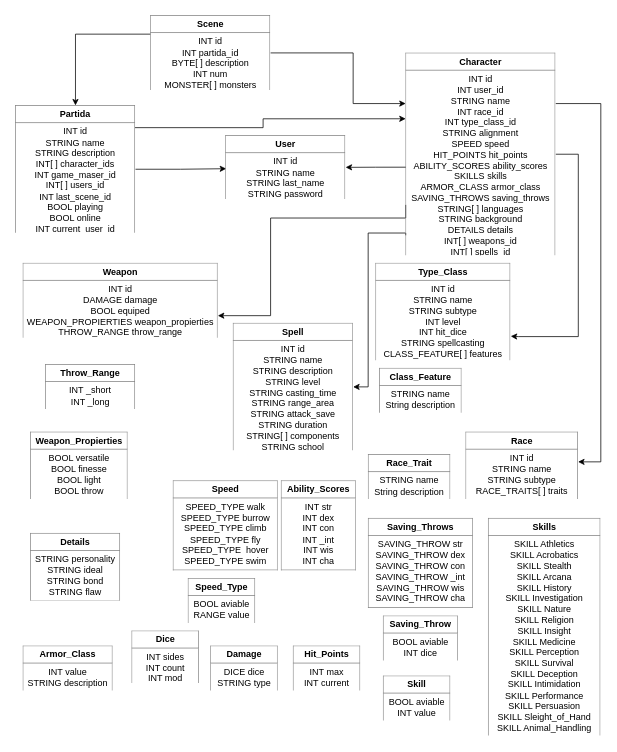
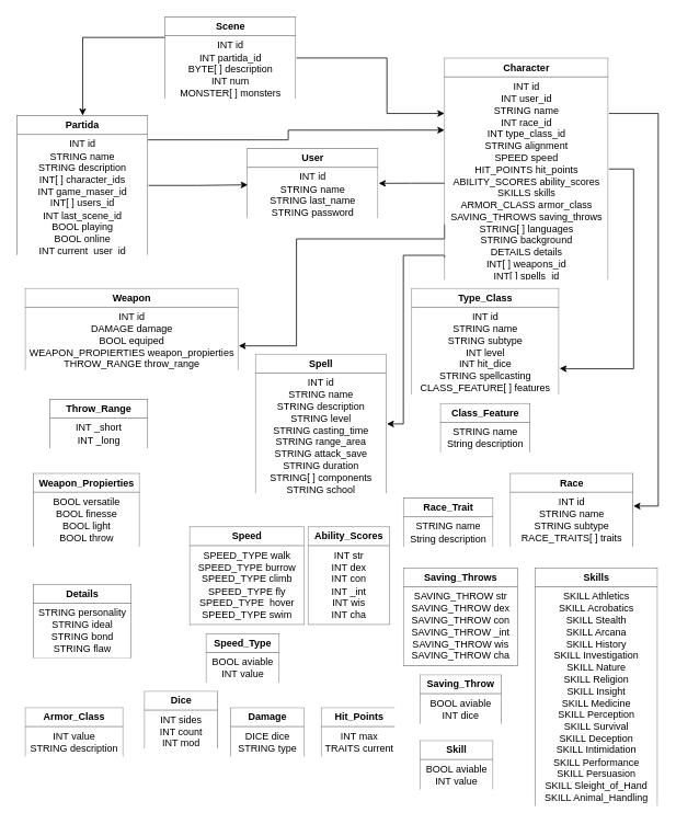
  <mxCell id="0" />
  <mxCell id="1" parent="0" />
  <mxCell id="2" style="edgeStyle=orthogonalEdgeStyle;rounded=0;orthogonalLoop=1;jettySize=auto;html=1;exitX=0.996;exitY=0.174;exitDx=0;exitDy=0;entryX=0;entryY=0.325;entryDx=0;entryDy=0;exitPerimeter=0;entryPerimeter=0;" edge="1" parent="1" source="4" target="10"><mxGeometry relative="1" as="geometry"><Array as="points"><mxPoint x="350" y="170" /><mxPoint x="350" y="158" /></Array></mxGeometry></mxCell>
  <mxCell id="3" style="edgeStyle=orthogonalEdgeStyle;rounded=0;orthogonalLoop=1;jettySize=auto;html=1;exitX=1;exitY=0.5;exitDx=0;exitDy=0;entryX=0.005;entryY=0.521;entryDx=0;entryDy=0;entryPerimeter=0;" edge="1" parent="1" source="4" target="14"><mxGeometry relative="1" as="geometry" /></mxCell>
  <mxCell id="4" value="&lt;table border=&quot;1&quot; width=&quot;100%&quot; height=&quot;100%&quot; cellpadding=&quot;4&quot; style=&quot;width:100%;height:100%;border-collapse:collapse;&quot;&gt;&lt;tbody&gt;&lt;tr&gt;&lt;th align=&quot;center&quot;&gt;&lt;b&gt;Partida&lt;/b&gt;&lt;/th&gt;&lt;/tr&gt;&lt;tr&gt;&lt;td align=&quot;center&quot;&gt;INT id&lt;br&gt;STRING name&lt;br&gt;STRING description&lt;br&gt;INT[ ] character_ids&lt;br&gt;INT game_maser_id&lt;br&gt;INT[ ] users_id&lt;br&gt;INT last_scene_id&lt;br&gt;BOOL playing&lt;br&gt;BOOL online&lt;br&gt;INT current_user_id&lt;br&gt;&lt;/td&gt;&lt;/tr&gt;&lt;tr&gt;&lt;td align=&quot;center&quot;&gt;&lt;br&gt;&lt;/td&gt;&lt;/tr&gt;&lt;/tbody&gt;&lt;/table&gt;" style="text;html=1;strokeColor=none;fillColor=none;overflow=fill;" vertex="1" parent="1"><mxGeometry x="20" y="140" width="160" height="170" as="geometry" /></mxCell>
  <mxCell id="5" style="edgeStyle=orthogonalEdgeStyle;rounded=0;orthogonalLoop=1;jettySize=auto;html=1;exitX=0.002;exitY=0.564;exitDx=0;exitDy=0;entryX=1;entryY=0.5;entryDx=0;entryDy=0;exitPerimeter=0;" edge="1" parent="1" source="10" target="14"><mxGeometry relative="1" as="geometry" /></mxCell>
  <mxCell id="6" style="edgeStyle=orthogonalEdgeStyle;rounded=0;orthogonalLoop=1;jettySize=auto;html=1;exitX=1;exitY=0.5;exitDx=0;exitDy=0;entryX=1;entryY=0.75;entryDx=0;entryDy=0;" edge="1" parent="1" source="10" target="15"><mxGeometry relative="1" as="geometry"><Array as="points"><mxPoint x="770" y="205" /><mxPoint x="770" y="448" /><mxPoint x="690" y="448" /></Array></mxGeometry></mxCell>
  <mxCell id="7" style="edgeStyle=orthogonalEdgeStyle;rounded=0;orthogonalLoop=1;jettySize=auto;html=1;exitX=1;exitY=0.25;exitDx=0;exitDy=0;entryX=0.998;entryY=0.449;entryDx=0;entryDy=0;entryPerimeter=0;" edge="1" parent="1" source="10" target="16"><mxGeometry relative="1" as="geometry"><Array as="points"><mxPoint x="800" y="138" /><mxPoint x="800" y="615" /><mxPoint x="770" y="615" /></Array></mxGeometry></mxCell>
  <mxCell id="8" style="edgeStyle=orthogonalEdgeStyle;rounded=0;orthogonalLoop=1;jettySize=auto;html=1;exitX=0;exitY=0.9;exitDx=0;exitDy=0;entryX=1;entryY=0.5;entryDx=0;entryDy=0;exitPerimeter=0;" edge="1" parent="1" source="10" target="17"><mxGeometry relative="1" as="geometry"><Array as="points"><mxPoint x="540" y="310" /><mxPoint x="490" y="310" /><mxPoint x="490" y="515" /></Array></mxGeometry></mxCell>
  <mxCell id="9" style="edgeStyle=orthogonalEdgeStyle;rounded=0;orthogonalLoop=1;jettySize=auto;html=1;exitX=0;exitY=0.75;exitDx=0;exitDy=0;entryX=0.999;entryY=0.701;entryDx=0;entryDy=0;entryPerimeter=0;" edge="1" parent="1" source="10" target="18"><mxGeometry relative="1" as="geometry"><Array as="points"><mxPoint x="540" y="290" /><mxPoint x="360" y="290" /><mxPoint x="360" y="420" /><mxPoint x="290" y="420" /></Array></mxGeometry></mxCell>
  <mxCell id="10" value="&lt;table border=&quot;1&quot; width=&quot;100%&quot; height=&quot;100%&quot; cellpadding=&quot;4&quot; style=&quot;width:100%;height:100%;border-collapse:collapse;&quot;&gt;&lt;tbody&gt;&lt;tr&gt;&lt;th align=&quot;center&quot;&gt;&lt;b&gt;Character&lt;/b&gt;&lt;/th&gt;&lt;/tr&gt;&lt;tr&gt;&lt;td align=&quot;center&quot;&gt;INT id&lt;br&gt;INT user_id&lt;br&gt;STRING name&lt;br&gt;INT race_id&lt;br&gt;INT type_class_id&lt;br&gt;STRING alignment&lt;br&gt;SPEED speed&lt;br&gt;HIT_POINTS hit_points&lt;br&gt;ABILITY_SCORES ability_scores&lt;br&gt;SKILLS skills&lt;br&gt;ARMOR_CLASS armor_class&lt;br&gt;SAVING_THROWS saving_throws&lt;br&gt;STRING[ ] languages&lt;br&gt;STRING background&lt;br&gt;DETAILS details&lt;br&gt;INT[ ] weapons_id&lt;br&gt;INT[ ] spells_id&lt;/td&gt;&lt;/tr&gt;&lt;tr&gt;&lt;td align=&quot;center&quot;&gt;&lt;br&gt;&lt;/td&gt;&lt;/tr&gt;&lt;/tbody&gt;&lt;/table&gt;" style="text;html=1;strokeColor=none;fillColor=none;overflow=fill;" vertex="1" parent="1"><mxGeometry x="540" y="70" width="200" height="270" as="geometry" /></mxCell>
  <mxCell id="11" style="edgeStyle=orthogonalEdgeStyle;rounded=0;orthogonalLoop=1;jettySize=auto;html=1;exitX=1;exitY=0.5;exitDx=0;exitDy=0;entryX=0;entryY=0.25;entryDx=0;entryDy=0;" edge="1" parent="1" source="13" target="10"><mxGeometry relative="1" as="geometry"><Array as="points"><mxPoint x="470" y="70" /><mxPoint x="470" y="138" /></Array></mxGeometry></mxCell>
  <mxCell id="12" style="edgeStyle=orthogonalEdgeStyle;rounded=0;orthogonalLoop=1;jettySize=auto;html=1;exitX=0;exitY=0.25;exitDx=0;exitDy=0;entryX=0.5;entryY=0;entryDx=0;entryDy=0;" edge="1" parent="1" source="13" target="4"><mxGeometry relative="1" as="geometry" /></mxCell>
  <mxCell id="13" value="&lt;table border=&quot;1&quot; width=&quot;100%&quot; height=&quot;100%&quot; cellpadding=&quot;4&quot; style=&quot;width:100%;height:100%;border-collapse:collapse;&quot;&gt;&lt;tbody&gt;&lt;tr&gt;&lt;th align=&quot;center&quot;&gt;&lt;b&gt;Scene&lt;/b&gt;&lt;/th&gt;&lt;/tr&gt;&lt;tr&gt;&lt;td align=&quot;center&quot;&gt;INT id&lt;br&gt;INT partida_id&lt;br&gt;BYTE[ ] description&lt;br&gt;INT num&lt;br&gt;MONSTER[ ] monsters&lt;br&gt;&lt;/td&gt;&lt;/tr&gt;&lt;tr&gt;&lt;td align=&quot;center&quot;&gt;&lt;br&gt;&lt;/td&gt;&lt;/tr&gt;&lt;/tbody&gt;&lt;/table&gt;" style="text;html=1;strokeColor=none;fillColor=none;overflow=fill;" vertex="1" parent="1"><mxGeometry x="200" y="20" width="160" height="100" as="geometry" /></mxCell>
  <mxCell id="14" value="&lt;table border=&quot;1&quot; width=&quot;100%&quot; height=&quot;100%&quot; cellpadding=&quot;4&quot; style=&quot;width:100%;height:100%;border-collapse:collapse;&quot;&gt;&lt;tbody&gt;&lt;tr&gt;&lt;th align=&quot;center&quot;&gt;&lt;b&gt;User&lt;/b&gt;&lt;/th&gt;&lt;/tr&gt;&lt;tr&gt;&lt;td align=&quot;center&quot;&gt;INT id&lt;br&gt;STRING name&lt;br&gt;STRING last_name&lt;br&gt;STRING password&lt;br&gt;&lt;/td&gt;&lt;/tr&gt;&lt;tr&gt;&lt;td align=&quot;center&quot;&gt;&lt;br&gt;&lt;/td&gt;&lt;/tr&gt;&lt;/tbody&gt;&lt;/table&gt;" style="text;html=1;strokeColor=none;fillColor=none;overflow=fill;" vertex="1" parent="1"><mxGeometry x="300" y="180" width="160" height="85" as="geometry" /></mxCell>
  <mxCell id="15" value="&lt;table border=&quot;1&quot; width=&quot;100%&quot; height=&quot;100%&quot; cellpadding=&quot;4&quot; style=&quot;width:100%;height:100%;border-collapse:collapse;&quot;&gt;&lt;tbody&gt;&lt;tr&gt;&lt;th align=&quot;center&quot;&gt;Type_Class&lt;/th&gt;&lt;/tr&gt;&lt;tr&gt;&lt;td align=&quot;center&quot;&gt;INT id&lt;br&gt;STRING name&lt;br&gt;STRING subtype&lt;br&gt;INT level&lt;br&gt;INT hit_dice&lt;br&gt;STRING spellcasting&lt;br&gt;CLASS_FEATURE[ ] features&lt;/td&gt;&lt;/tr&gt;&lt;tr&gt;&lt;td align=&quot;center&quot;&gt;&lt;br&gt;&lt;/td&gt;&lt;/tr&gt;&lt;/tbody&gt;&lt;/table&gt;" style="text;html=1;strokeColor=none;fillColor=none;overflow=fill;" vertex="1" parent="1"><mxGeometry x="500" y="350" width="180" height="130" as="geometry" /></mxCell>
  <mxCell id="16" value="&lt;table border=&quot;1&quot; width=&quot;100%&quot; height=&quot;100%&quot; cellpadding=&quot;4&quot; style=&quot;width:100%;height:100%;border-collapse:collapse;&quot;&gt;&lt;tbody&gt;&lt;tr&gt;&lt;th align=&quot;center&quot;&gt;Race&lt;/th&gt;&lt;/tr&gt;&lt;tr&gt;&lt;td align=&quot;center&quot;&gt;INT id&lt;br&gt;STRING name&lt;br&gt;STRING subtype&lt;br&gt;RACE_TRAITS[ ] traits&lt;/td&gt;&lt;/tr&gt;&lt;tr&gt;&lt;td align=&quot;center&quot;&gt;&lt;br&gt;&lt;/td&gt;&lt;/tr&gt;&lt;/tbody&gt;&lt;/table&gt;" style="text;html=1;strokeColor=none;fillColor=none;overflow=fill;" vertex="1" parent="1"><mxGeometry x="620" y="574.5" width="150" height="90" as="geometry" /></mxCell>
  <mxCell id="17" value="&lt;table border=&quot;1&quot; width=&quot;100%&quot; height=&quot;100%&quot; cellpadding=&quot;4&quot; style=&quot;width:100%;height:100%;border-collapse:collapse;&quot;&gt;&lt;tbody&gt;&lt;tr&gt;&lt;th align=&quot;center&quot;&gt;&lt;b&gt;Spell&lt;/b&gt;&lt;/th&gt;&lt;/tr&gt;&lt;tr&gt;&lt;td align=&quot;center&quot;&gt;INT id&lt;br&gt;STRING name&lt;br&gt;STRING description&lt;br&gt;STRING&amp;nbsp;level&lt;br&gt;STRING casting_time&lt;br&gt;STRING&amp;nbsp;range_area&lt;br&gt;STRING attack_save&lt;br&gt;STRING duration&lt;br&gt;STRING[ ] components&lt;br&gt;STRING school&lt;br&gt;&lt;/td&gt;&lt;/tr&gt;&lt;tr&gt;&lt;td align=&quot;center&quot;&gt;&lt;br&gt;&lt;/td&gt;&lt;/tr&gt;&lt;/tbody&gt;&lt;/table&gt;" style="text;html=1;strokeColor=none;fillColor=none;overflow=fill;" vertex="1" parent="1"><mxGeometry x="310" y="430" width="160" height="170" as="geometry" /></mxCell>
  <mxCell id="18" value="&lt;table border=&quot;1&quot; width=&quot;100%&quot; height=&quot;100%&quot; cellpadding=&quot;4&quot; style=&quot;width:100%;height:100%;border-collapse:collapse;&quot;&gt;&lt;tbody&gt;&lt;tr&gt;&lt;th align=&quot;center&quot;&gt;Weapon&lt;/th&gt;&lt;/tr&gt;&lt;tr&gt;&lt;td align=&quot;center&quot;&gt;INT id&lt;br&gt;DAMAGE damage&lt;br&gt;BOOL equiped&lt;br&gt;WEAPON_PROPIERTIES weapon_propierties&lt;br&gt;THROW_RANGE throw_range&lt;br&gt;&lt;/td&gt;&lt;/tr&gt;&lt;tr&gt;&lt;td align=&quot;center&quot;&gt;&lt;br&gt;&lt;/td&gt;&lt;/tr&gt;&lt;/tbody&gt;&lt;/table&gt;" style="text;html=1;strokeColor=none;fillColor=none;overflow=fill;" vertex="1" parent="1"><mxGeometry x="30" y="350" width="260" height="100" as="geometry" /></mxCell>
  <mxCell id="19" value="&lt;table border=&quot;1&quot; width=&quot;100%&quot; height=&quot;100%&quot; cellpadding=&quot;4&quot; style=&quot;width:100%;height:100%;border-collapse:collapse;&quot;&gt;&lt;tbody&gt;&lt;tr&gt;&lt;th align=&quot;center&quot;&gt;Saving_Throws&lt;/th&gt;&lt;/tr&gt;&lt;tr&gt;&lt;td align=&quot;center&quot;&gt;SAVING_THROW str&lt;br&gt;SAVING_THROW dex&lt;br&gt;SAVING_THROW con&lt;br&gt;SAVING_THROW _int&lt;br&gt;SAVING_THROW wis&lt;br&gt;SAVING_THROW cha&lt;br&gt;&lt;/td&gt;&lt;/tr&gt;&lt;tr&gt;&lt;td align=&quot;center&quot;&gt;&lt;br&gt;&lt;/td&gt;&lt;/tr&gt;&lt;/tbody&gt;&lt;/table&gt;" style="text;html=1;strokeColor=none;fillColor=none;overflow=fill;" vertex="1" parent="1"><mxGeometry x="490" y="690" width="140" height="120" as="geometry" /></mxCell>
  <mxCell id="20" value="&lt;table border=&quot;1&quot; width=&quot;100%&quot; height=&quot;100%&quot; cellpadding=&quot;4&quot; style=&quot;width:100%;height:100%;border-collapse:collapse;&quot;&gt;&lt;tbody&gt;&lt;tr&gt;&lt;th align=&quot;center&quot;&gt;Skills&lt;/th&gt;&lt;/tr&gt;&lt;tr&gt;&lt;td align=&quot;center&quot;&gt;SKILL Athletics&lt;br&gt;SKILL Acrobatics&lt;br&gt;SKILL Stealth&lt;br&gt;SKILL Arcana&lt;br&gt;SKILL History&lt;br&gt;SKILL Investigation&lt;br&gt;SKILL Nature&lt;br&gt;SKILL Religion&lt;br&gt;SKILL Insight&lt;br&gt;SKILL Medicine&lt;br&gt;SKILL Perception&lt;br&gt;SKILL Survival&lt;br&gt;SKILL Deception&lt;br&gt;SKILL Intimidation&lt;br&gt;SKILL Performance&lt;br&gt;SKILL Persuasion&lt;br&gt;SKILL Sleight_of_Hand&lt;br&gt;SKILL Animal_Handling&lt;br&gt;&lt;/td&gt;&lt;/tr&gt;&lt;tr&gt;&lt;td align=&quot;center&quot;&gt;&lt;br&gt;&lt;/td&gt;&lt;/tr&gt;&lt;/tbody&gt;&lt;/table&gt;" style="text;html=1;strokeColor=none;fillColor=none;overflow=fill;" vertex="1" parent="1"><mxGeometry x="650" y="690" width="150" height="290" as="geometry" /></mxCell>
  <mxCell id="21" value="&lt;table border=&quot;1&quot; width=&quot;100%&quot; height=&quot;100%&quot; cellpadding=&quot;4&quot; style=&quot;width:100%;height:100%;border-collapse:collapse;&quot;&gt;&lt;tbody&gt;&lt;tr&gt;&lt;th align=&quot;center&quot;&gt;Skill&lt;/th&gt;&lt;/tr&gt;&lt;tr&gt;&lt;td align=&quot;center&quot;&gt;BOOL aviable&lt;br&gt;INT&amp;nbsp;value&lt;/td&gt;&lt;/tr&gt;&lt;/tbody&gt;&lt;/table&gt;" style="text;html=1;strokeColor=none;fillColor=none;overflow=fill;" vertex="1" parent="1"><mxGeometry x="510" y="900" width="90" height="60" as="geometry" /></mxCell>
  <mxCell id="22" value="&lt;table border=&quot;1&quot; width=&quot;100%&quot; height=&quot;100%&quot; cellpadding=&quot;4&quot; style=&quot;width:100%;height:100%;border-collapse:collapse;&quot;&gt;&lt;tbody&gt;&lt;tr&gt;&lt;th align=&quot;center&quot;&gt;Saving_Throw&lt;br&gt;&lt;/th&gt;&lt;/tr&gt;&lt;tr&gt;&lt;td align=&quot;center&quot;&gt;BOOL aviable&lt;br&gt;INT&amp;nbsp;dice&lt;/td&gt;&lt;/tr&gt;&lt;/tbody&gt;&lt;/table&gt;" style="text;html=1;strokeColor=none;fillColor=none;overflow=fill;" vertex="1" parent="1"><mxGeometry x="510" y="820" width="100" height="60" as="geometry" /></mxCell>
  <mxCell id="23" value="&lt;table border=&quot;1&quot; width=&quot;100%&quot; height=&quot;100%&quot; cellpadding=&quot;4&quot; style=&quot;width:100%;height:100%;border-collapse:collapse;&quot;&gt;&lt;tbody&gt;&lt;tr&gt;&lt;th align=&quot;center&quot;&gt;Ability_Scores&lt;/th&gt;&lt;/tr&gt;&lt;tr&gt;&lt;td align=&quot;center&quot;&gt;INT str&lt;br&gt;INT dex&lt;br&gt;INT con&lt;br&gt;INT _int&lt;br&gt;INT wis&lt;br&gt;INT cha&lt;br&gt;&lt;/td&gt;&lt;/tr&gt;&lt;tr&gt;&lt;td align=&quot;center&quot;&gt;&lt;br&gt;&lt;/td&gt;&lt;/tr&gt;&lt;/tbody&gt;&lt;/table&gt;" style="text;html=1;strokeColor=none;fillColor=none;overflow=fill;" vertex="1" parent="1"><mxGeometry x="374" y="640" width="100" height="120" as="geometry" /></mxCell>
  <mxCell id="24" value="&lt;table border=&quot;1&quot; width=&quot;100%&quot; height=&quot;100%&quot; cellpadding=&quot;4&quot; style=&quot;width:100%;height:100%;border-collapse:collapse;&quot;&gt;&lt;tbody&gt;&lt;tr&gt;&lt;th align=&quot;center&quot;&gt;Race_Trait&lt;/th&gt;&lt;/tr&gt;&lt;tr&gt;&lt;td align=&quot;center&quot;&gt;STRING name&lt;br&gt;String description&lt;/td&gt;&lt;/tr&gt;&lt;/tbody&gt;&lt;/table&gt;" style="text;html=1;strokeColor=none;fillColor=none;overflow=fill;" vertex="1" parent="1"><mxGeometry x="490" y="604.5" width="110" height="60" as="geometry" /></mxCell>
- <mxCell id="25" value="&lt;table border=&quot;1&quot; width=&quot;100%&quot; height=&quot;100%&quot; cellpadding=&quot;4&quot; style=&quot;width:100%;height:100%;border-collapse:collapse;&quot;&gt;&lt;tbody&gt;&lt;tr&gt;&lt;th align=&quot;center&quot;&gt;Class_Feature&lt;br&gt;&lt;/th&gt;&lt;/tr&gt;&lt;tr&gt;&lt;td align=&quot;center&quot;&gt;STRING name&lt;br&gt;String description&lt;/td&gt;&lt;/tr&gt;&lt;/tbody&gt;&lt;/table&gt;" style="text;html=1;strokeColor=none;fillColor=none;overflow=fill;" vertex="1" parent="1"><mxGeometry x="505" y="490" width="110" height="60" as="geometry" /></mxCell>
+ <mxCell id="25" value="&lt;table border=&quot;1&quot; width=&quot;100%&quot; height=&quot;100%&quot; cellpadding=&quot;4&quot; style=&quot;width:100%;height:100%;border-collapse:collapse;&quot;&gt;&lt;tbody&gt;&lt;tr&gt;&lt;th align=&quot;center&quot;&gt;Class_Feature&lt;br&gt;&lt;/th&gt;&lt;/tr&gt;&lt;tr&gt;&lt;td align=&quot;center&quot;&gt;STRING name&lt;br&gt;String description&lt;/td&gt;&lt;/tr&gt;&lt;/tbody&gt;&lt;/table&gt;" style="text;html=1;strokeColor=none;fillColor=none;overflow=fill;" vertex="1" parent="1"><mxGeometry x="535" y="490" width="110" height="60" as="geometry" /></mxCell>
  <mxCell id="26" value="&lt;table border=&quot;1&quot; width=&quot;100%&quot; height=&quot;100%&quot; cellpadding=&quot;4&quot; style=&quot;width:100%;height:100%;border-collapse:collapse;&quot;&gt;&lt;tbody&gt;&lt;tr&gt;&lt;th align=&quot;center&quot;&gt;Speed&lt;/th&gt;&lt;/tr&gt;&lt;tr&gt;&lt;td align=&quot;center&quot;&gt;SPEED_TYPE walk&lt;br&gt;SPEED_TYPE burrow&lt;br&gt;SPEED_TYPE&amp;nbsp;climb&lt;br&gt;SPEED_TYPE&amp;nbsp;fly&lt;br&gt;SPEED_TYPE&amp;nbsp;&amp;nbsp;hover&lt;br&gt;SPEED_TYPE&amp;nbsp;swim&lt;br&gt;&lt;/td&gt;&lt;/tr&gt;&lt;tr&gt;&lt;td align=&quot;center&quot;&gt;&lt;br&gt;&lt;/td&gt;&lt;/tr&gt;&lt;/tbody&gt;&lt;/table&gt;" style="text;html=1;strokeColor=none;fillColor=none;overflow=fill;" vertex="1" parent="1"><mxGeometry x="230" y="640" width="140" height="120" as="geometry" /></mxCell>
- <mxCell id="27" value="&lt;table border=&quot;1&quot; width=&quot;100%&quot; height=&quot;100%&quot; cellpadding=&quot;4&quot; style=&quot;width:100%;height:100%;border-collapse:collapse;&quot;&gt;&lt;tbody&gt;&lt;tr&gt;&lt;th align=&quot;center&quot;&gt;Speed_Type&lt;br&gt;&lt;/th&gt;&lt;/tr&gt;&lt;tr&gt;&lt;td align=&quot;center&quot;&gt;BOOL aviable&lt;br&gt;RANGE&amp;nbsp;value&lt;/td&gt;&lt;/tr&gt;&lt;/tbody&gt;&lt;/table&gt;" style="text;html=1;strokeColor=none;fillColor=none;overflow=fill;" vertex="1" parent="1"><mxGeometry x="250" y="770" width="90" height="60" as="geometry" /></mxCell>
- <mxCell id="28" value="&lt;table border=&quot;1&quot; width=&quot;100%&quot; height=&quot;100%&quot; cellpadding=&quot;4&quot; style=&quot;width:100%;height:100%;border-collapse:collapse;&quot;&gt;&lt;tbody&gt;&lt;tr&gt;&lt;th align=&quot;center&quot;&gt;Hit_Points&lt;br&gt;&lt;/th&gt;&lt;/tr&gt;&lt;tr&gt;&lt;td align=&quot;center&quot;&gt;INT max&lt;br&gt;INT&amp;nbsp;current&lt;/td&gt;&lt;/tr&gt;&lt;/tbody&gt;&lt;/table&gt;" style="text;html=1;strokeColor=none;fillColor=none;overflow=fill;" vertex="1" parent="1"><mxGeometry x="390" y="860" width="90" height="60" as="geometry" /></mxCell>
+ <mxCell id="27" value="&lt;table border=&quot;1&quot; width=&quot;100%&quot; height=&quot;100%&quot; cellpadding=&quot;4&quot; style=&quot;width:100%;height:100%;border-collapse:collapse;&quot;&gt;&lt;tbody&gt;&lt;tr&gt;&lt;th align=&quot;center&quot;&gt;Speed_Type&lt;br&gt;&lt;/th&gt;&lt;/tr&gt;&lt;tr&gt;&lt;td align=&quot;center&quot;&gt;BOOL aviable&lt;br&gt;INT&amp;nbsp;value&lt;/td&gt;&lt;/tr&gt;&lt;/tbody&gt;&lt;/table&gt;" style="text;html=1;strokeColor=none;fillColor=none;overflow=fill;" vertex="1" parent="1"><mxGeometry x="250" y="770" width="90" height="60" as="geometry" /></mxCell>
+ <mxCell id="28" value="&lt;table border=&quot;1&quot; width=&quot;100%&quot; height=&quot;100%&quot; cellpadding=&quot;4&quot; style=&quot;width:100%;height:100%;border-collapse:collapse;&quot;&gt;&lt;tbody&gt;&lt;tr&gt;&lt;th align=&quot;center&quot;&gt;Hit_Points&lt;br&gt;&lt;/th&gt;&lt;/tr&gt;&lt;tr&gt;&lt;td align=&quot;center&quot;&gt;INT max&lt;br&gt;TRAITS&amp;nbsp;current&lt;/td&gt;&lt;/tr&gt;&lt;/tbody&gt;&lt;/table&gt;" style="text;html=1;strokeColor=none;fillColor=none;overflow=fill;" vertex="1" parent="1"><mxGeometry x="390" y="860" width="90" height="60" as="geometry" /></mxCell>
  <mxCell id="29" value="&lt;table border=&quot;1&quot; width=&quot;100%&quot; height=&quot;100%&quot; cellpadding=&quot;4&quot; style=&quot;width:100%;height:100%;border-collapse:collapse;&quot;&gt;&lt;tbody&gt;&lt;tr&gt;&lt;th align=&quot;center&quot;&gt;Damage&lt;br&gt;&lt;/th&gt;&lt;/tr&gt;&lt;tr&gt;&lt;td align=&quot;center&quot;&gt;DICE dice&lt;br&gt;STRING type&lt;/td&gt;&lt;/tr&gt;&lt;/tbody&gt;&lt;/table&gt;" style="text;html=1;strokeColor=none;fillColor=none;overflow=fill;" vertex="1" parent="1"><mxGeometry x="280" y="860" width="90" height="60" as="geometry" /></mxCell>
  <mxCell id="30" value="&lt;table border=&quot;1&quot; width=&quot;100%&quot; height=&quot;100%&quot; cellpadding=&quot;4&quot; style=&quot;width:100%;height:100%;border-collapse:collapse;&quot;&gt;&lt;tbody&gt;&lt;tr&gt;&lt;th align=&quot;center&quot;&gt;Dice&lt;br&gt;&lt;/th&gt;&lt;/tr&gt;&lt;tr&gt;&lt;td align=&quot;center&quot;&gt;INT sides&lt;br&gt;INT count&lt;br&gt;INT mod&lt;br&gt;&lt;/td&gt;&lt;/tr&gt;&lt;/tbody&gt;&lt;/table&gt;" style="text;html=1;strokeColor=none;fillColor=none;overflow=fill;" vertex="1" parent="1"><mxGeometry x="175" y="840" width="90" height="70" as="geometry" /></mxCell>
  <mxCell id="31" value="&lt;table border=&quot;1&quot; width=&quot;100%&quot; height=&quot;100%&quot; cellpadding=&quot;4&quot; style=&quot;width:100%;height:100%;border-collapse:collapse;&quot;&gt;&lt;tbody&gt;&lt;tr&gt;&lt;th align=&quot;center&quot;&gt;Armor_Class&lt;/th&gt;&lt;/tr&gt;&lt;tr&gt;&lt;td align=&quot;center&quot;&gt;INT&amp;nbsp;value&lt;br&gt;STRING description&lt;br&gt;&lt;/td&gt;&lt;/tr&gt;&lt;/tbody&gt;&lt;/table&gt;" style="text;html=1;strokeColor=none;fillColor=none;overflow=fill;" vertex="1" parent="1"><mxGeometry x="30" y="860" width="120" height="60" as="geometry" /></mxCell>
  <mxCell id="32" value="&lt;table border=&quot;1&quot; width=&quot;100%&quot; height=&quot;100%&quot; cellpadding=&quot;4&quot; style=&quot;width:100%;height:100%;border-collapse:collapse;&quot;&gt;&lt;tbody&gt;&lt;tr&gt;&lt;th align=&quot;center&quot;&gt;Weapon_Propierties&lt;/th&gt;&lt;/tr&gt;&lt;tr&gt;&lt;td align=&quot;center&quot;&gt;BOOL versatile&lt;br&gt;BOOL finesse&lt;br&gt;BOOL light&lt;br&gt;BOOL throw&lt;br&gt;&lt;/td&gt;&lt;/tr&gt;&lt;/tbody&gt;&lt;/table&gt;" style="text;html=1;strokeColor=none;fillColor=none;overflow=fill;" vertex="1" parent="1"><mxGeometry x="40" y="575" width="130" height="90" as="geometry" /></mxCell>
  <mxCell id="33" value="&lt;table border=&quot;1&quot; width=&quot;100%&quot; height=&quot;100%&quot; cellpadding=&quot;4&quot; style=&quot;width:100%;height:100%;border-collapse:collapse;&quot;&gt;&lt;tbody&gt;&lt;tr&gt;&lt;th align=&quot;center&quot;&gt;Details&lt;/th&gt;&lt;/tr&gt;&lt;tr&gt;&lt;td align=&quot;center&quot;&gt;STRING personality&lt;br&gt;STRING ideal&lt;br&gt;STRING bond&lt;br&gt;STRING flaw&lt;br&gt;&lt;/td&gt;&lt;/tr&gt;&lt;/tbody&gt;&lt;/table&gt;" style="text;html=1;strokeColor=none;fillColor=none;overflow=fill;" vertex="1" parent="1"><mxGeometry x="40" y="710" width="120" height="90" as="geometry" /></mxCell>
  <mxCell id="34" value="&lt;table border=&quot;1&quot; width=&quot;100%&quot; height=&quot;100%&quot; cellpadding=&quot;4&quot; style=&quot;width:100%;height:100%;border-collapse:collapse;&quot;&gt;&lt;tbody&gt;&lt;tr&gt;&lt;th align=&quot;center&quot;&gt;Throw_Range&lt;/th&gt;&lt;/tr&gt;&lt;tr&gt;&lt;td align=&quot;center&quot;&gt;INT&amp;nbsp;_short&lt;br&gt;INT _long&lt;br&gt;&lt;/td&gt;&lt;/tr&gt;&lt;/tbody&gt;&lt;/table&gt;" style="text;html=1;strokeColor=none;fillColor=none;overflow=fill;" vertex="1" parent="1"><mxGeometry x="60" y="485" width="120" height="60" as="geometry" /></mxCell>
